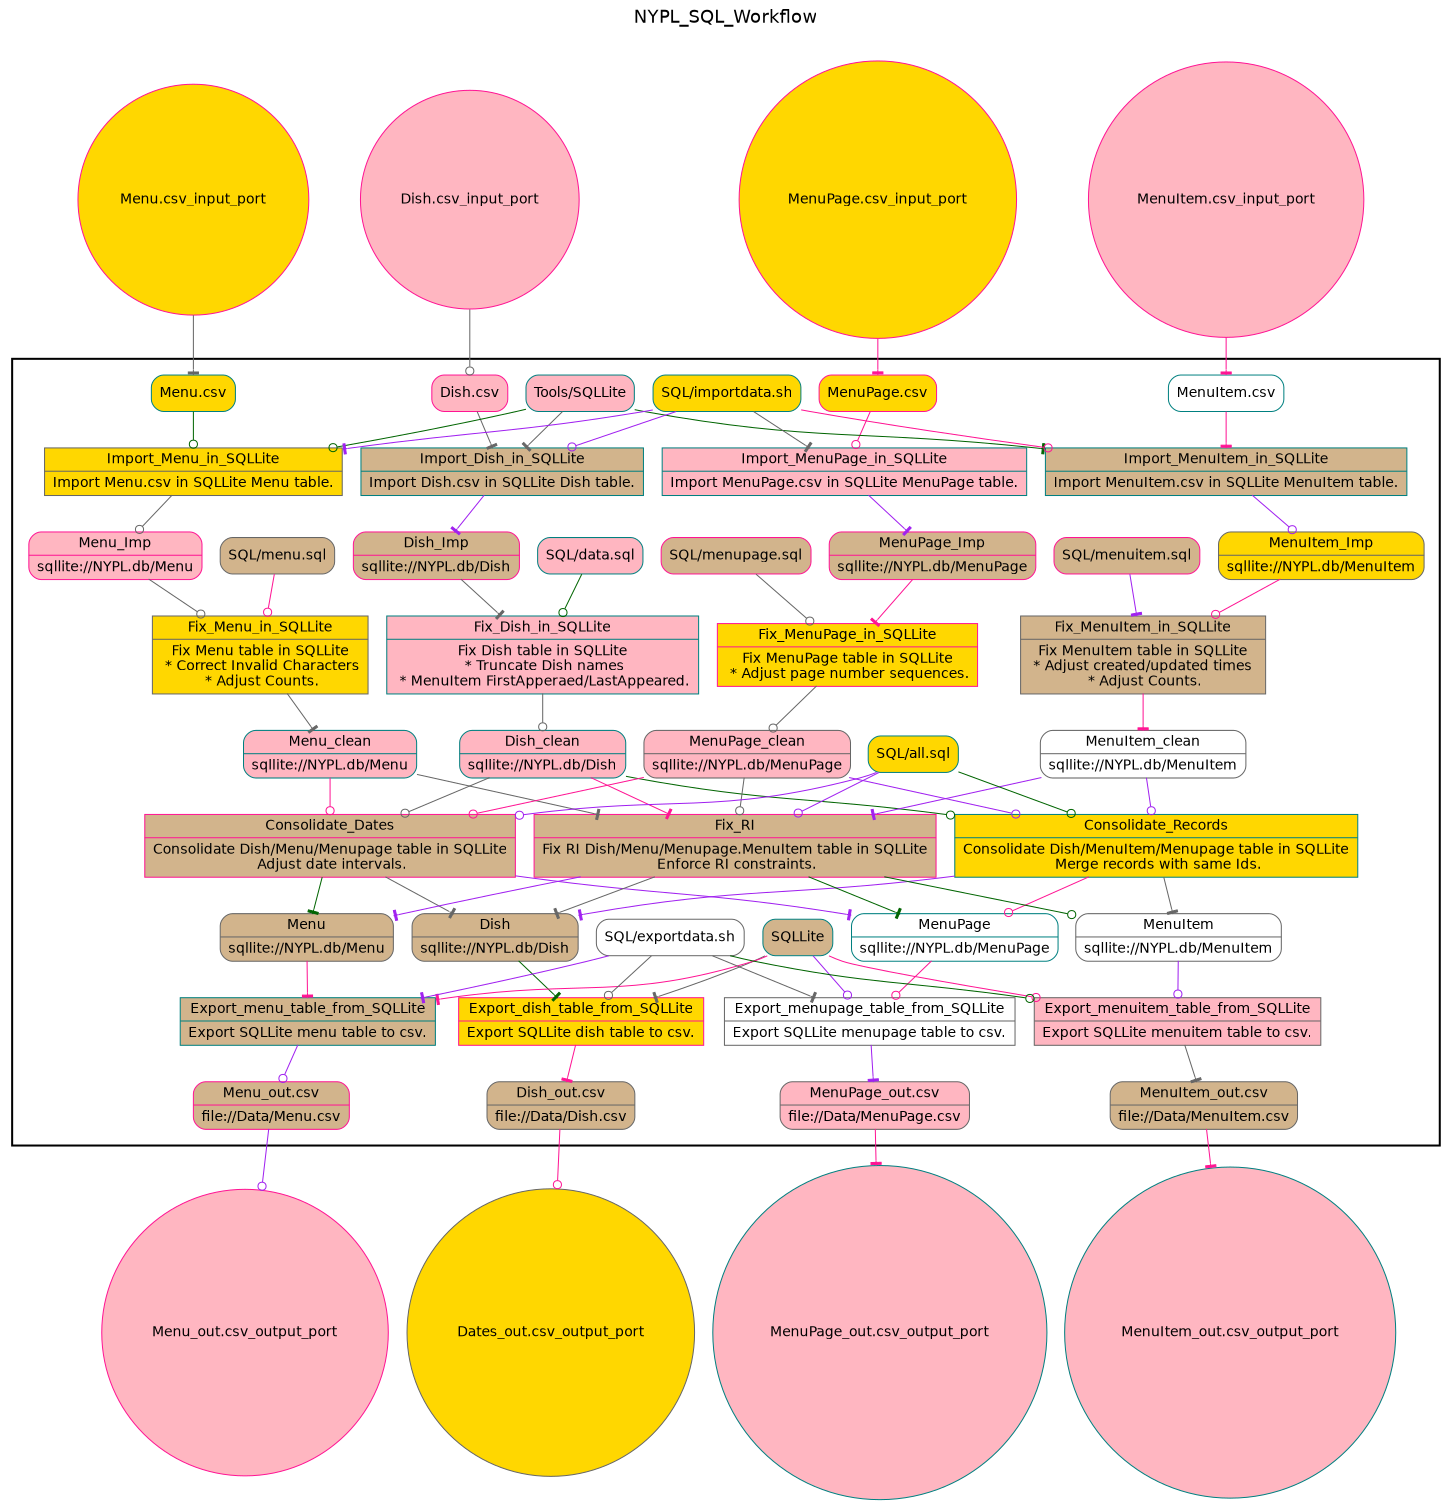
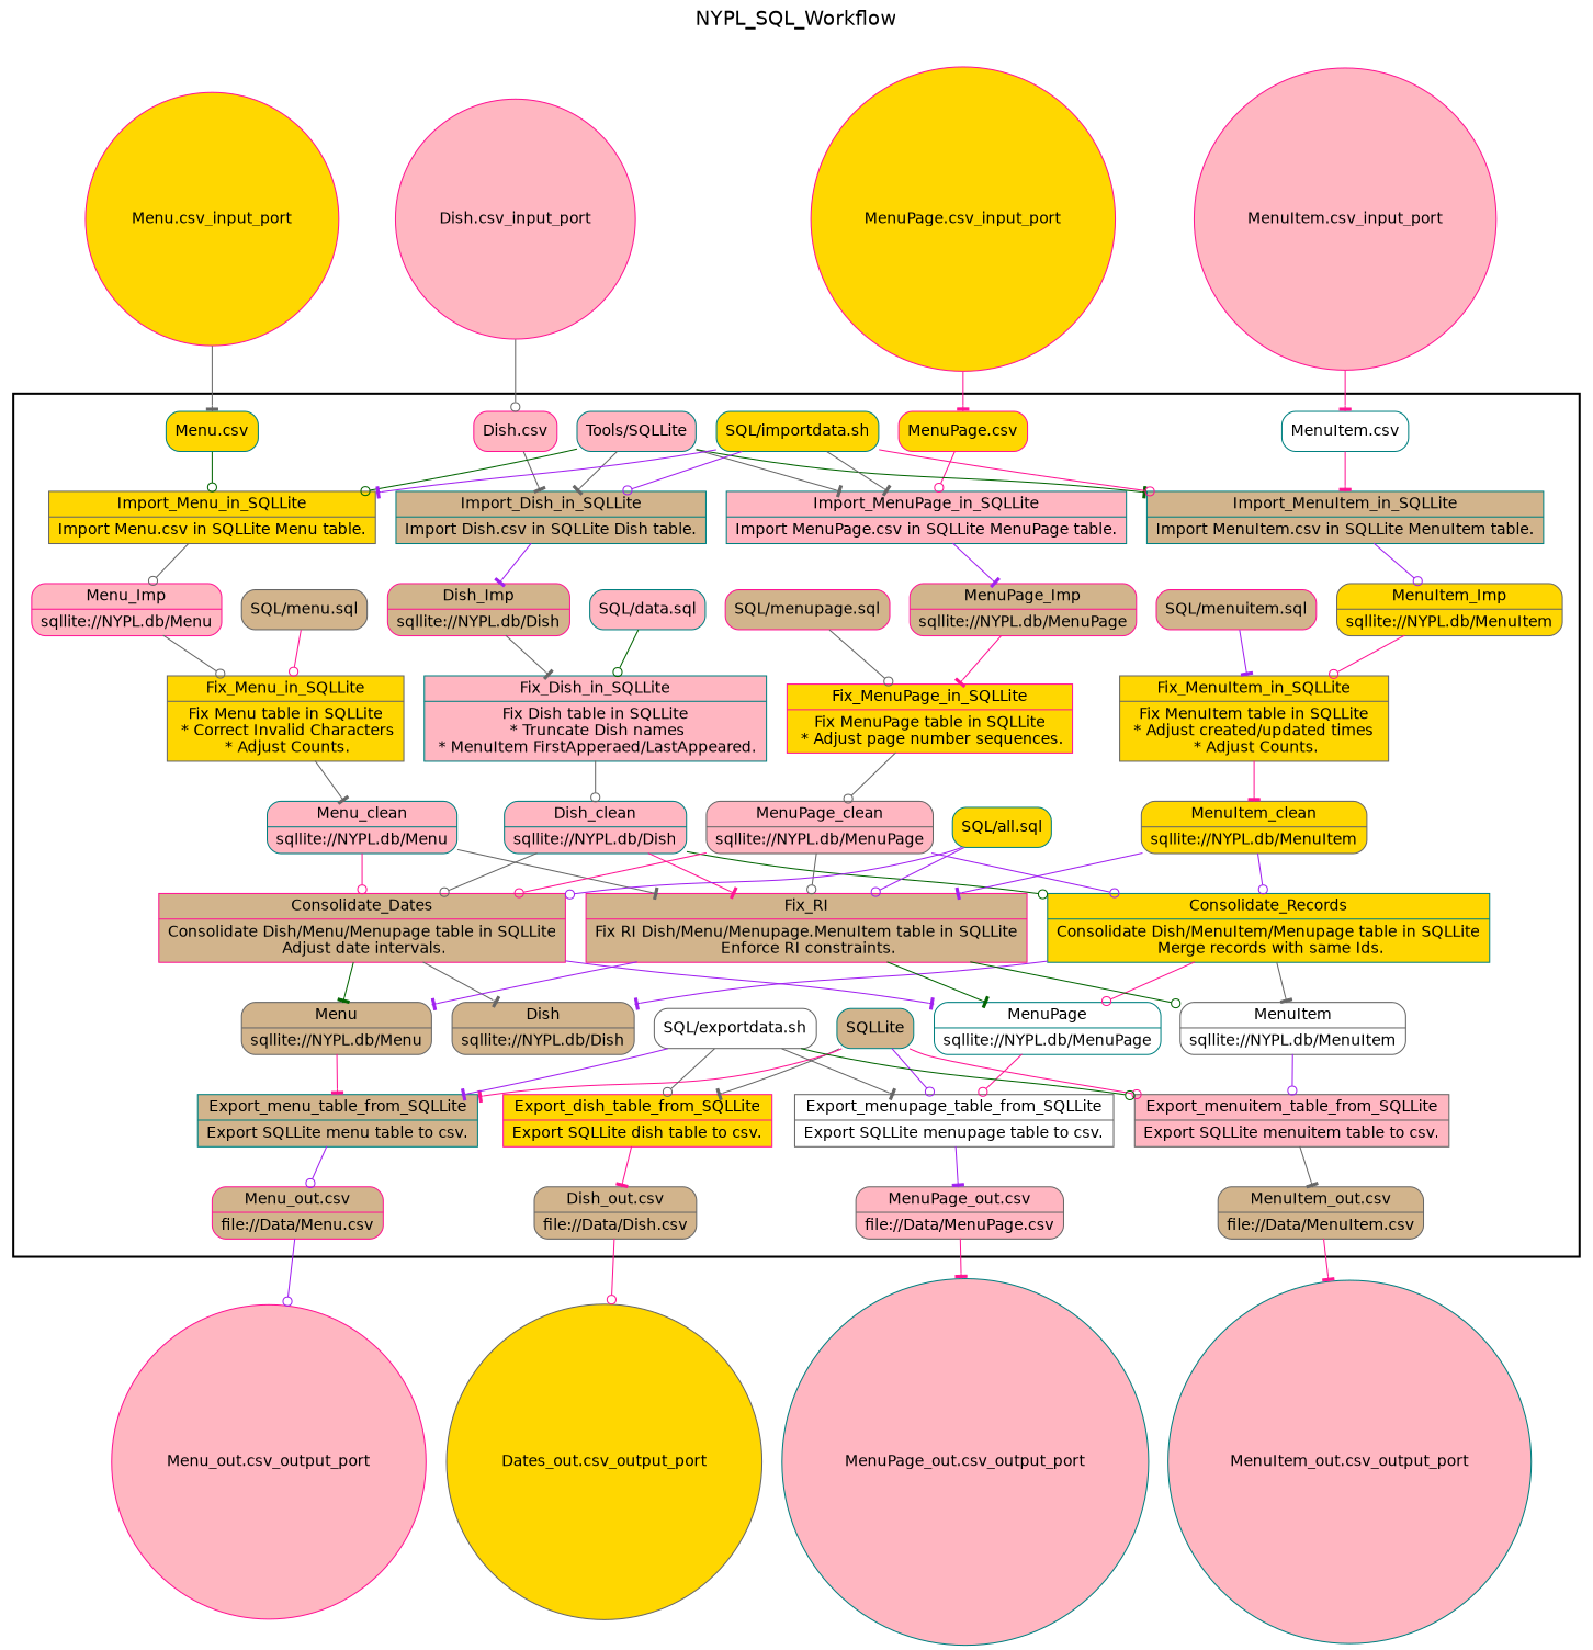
  digraph {
    fontname=Helvetica
    fontsize=18
    label=NYPL_SQL_Workflow
    labelloc=t
    rankdir=TB
    node [color=teal fillcolor=tan fontname=Helvetica peripheries=1 rankdir=LR shape=record style="rounded,filled"]
    edge [arrowhead=tee color=gray40]
    n1 [label="{<f0> Import_Dish_in_SQLLite |<f1> Import Dish.csv in SQLLite Dish table.}" style=filled]
    n2 [color=deeppink label="{<f0> Dish_Imp |<f1> sqllite\://NYPL.db/Dish}"]
    n3 [color=gray40 fillcolor=gold label="{<f0> Import_Menu_in_SQLLite |<f1> Import Menu.csv in SQLLite Menu table.}" style=filled]
    n4 [color=deeppink fillcolor=lightpink label="{<f0> Menu_Imp |<f1> sqllite\://NYPL.db/Menu}"]
    n5 [fillcolor=lightpink label="{<f0> Import_MenuPage_in_SQLLite |<f1> Import MenuPage.csv in SQLLite MenuPage table.}" style=filled]
    n6 [color=deeppink label="{<f0> MenuPage_Imp |<f1> sqllite\://NYPL.db/MenuPage}"]
    n7 [label="{<f0> Import_MenuItem_in_SQLLite |<f1> Import MenuItem.csv in SQLLite MenuItem table.}" style=filled]
    n8 [color=gray40 fillcolor=gold label="{<f0> MenuItem_Imp |<f1> sqllite\://NYPL.db/MenuItem}"]
    n9 [fillcolor=lightpink label="{<f0> Fix_Dish_in_SQLLite |<f1> Fix Dish table in SQLLite\n * Truncate Dish names\n * MenuItem FirstApperaed/LastAppeared.}" style=filled]
    n10 [fillcolor=lightpink label="{<f0> Dish_clean |<f1> sqllite\://NYPL.db/Dish}"]
    n11 [color=gray40 fillcolor=gold label="{<f0> Fix_Menu_in_SQLLite |<f1> Fix Menu table in SQLLite\n * Correct Invalid Characters\n * Adjust Counts.}" style=filled]
    n12 [fillcolor=lightpink label="{<f0> Menu_clean |<f1> sqllite\://NYPL.db/Menu}"]
-   n13 [color=gray40 label="{<f0> Fix_MenuItem_in_SQLLite |<f1> Fix MenuItem table in SQLLite\n * Adjust created/updated times \n * Adjust Counts.}" style=filled]
-   n14 [color=gray40 fillcolor=white label="{<f0> MenuItem_clean |<f1> sqllite\://NYPL.db/MenuItem}"]
+   n13 [color=gray40 fillcolor=gold label="{<f0> Fix_MenuItem_in_SQLLite |<f1> Fix MenuItem table in SQLLite\n * Adjust created/updated times \n * Adjust Counts.}" style=filled]
+   n14 [color=gray40 fillcolor=gold label="{<f0> MenuItem_clean |<f1> sqllite\://NYPL.db/MenuItem}"]
    n15 [color=deeppink fillcolor=gold label="{<f0> Fix_MenuPage_in_SQLLite |<f1> Fix MenuPage table in SQLLite\n * Adjust page number sequences.}" style=filled]
    n16 [color=gray40 fillcolor=lightpink label="{<f0> MenuPage_clean |<f1> sqllite\://NYPL.db/MenuPage}"]
    n17 [fillcolor=gold label="{<f0> Consolidate_Records |<f1> Consolidate Dish/MenuItem/Menupage table in SQLLite\n Merge records with same Ids.}" style=filled]
    n18 [color=gray40 label="{<f0> Dish |<f1> sqllite\://NYPL.db/Dish}"]
    n19 [color=gray40 fillcolor=white label="{<f0> MenuItem |<f1> sqllite\://NYPL.db/MenuItem}"]
    n20 [fillcolor=white label="{<f0> MenuPage |<f1> sqllite\://NYPL.db/MenuPage}"]
    n21 [color=deeppink label="{<f0> Consolidate_Dates |<f1> Consolidate Dish/Menu/Menupage table in SQLLite\n Adjust date intervals.}" style=filled]
    n22 [color=gray40 label="{<f0> Menu |<f1> sqllite\://NYPL.db/Menu}"]
    n23 [color=deeppink label="{<f0> Fix_RI |<f1> Fix RI Dish/Menu/Menupage.MenuItem table in SQLLite\n Enforce RI constraints.}" style=filled]
    n24 [color=deeppink fillcolor=gold label="{<f0> Export_dish_table_from_SQLLite |<f1> Export SQLLite dish table to csv.}" style=filled]
    n25 [color=gray40 label="{<f0> Dish_out.csv |<f1> file\://Data/Dish.csv}"]
    n26 [label="{<f0> Export_menu_table_from_SQLLite |<f1> Export SQLLite menu table to csv.}" style=filled]
    n27 [color=deeppink label="{<f0> Menu_out.csv |<f1> file\://Data/Menu.csv}"]
    n28 [color=gray40 fillcolor=lightpink label="{<f0> Export_menuitem_table_from_SQLLite |<f1> Export SQLLite menuitem table to csv.}" style=filled]
    n29 [color=gray40 label="{<f0> MenuItem_out.csv |<f1> file\://Data/MenuItem.csv}"]
    n30 [color=gray40 fillcolor=white label="{<f0> Export_menupage_table_from_SQLLite |<f1> Export SQLLite menupage table to csv.}" style=filled]
    n31 [color=gray40 fillcolor=lightpink label="{<f0> MenuPage_out.csv |<f1> file\://Data/MenuPage.csv}"]
    "Dish.csv" [color=deeppink fillcolor=lightpink shape=box rankdir=""]
    "Menu.csv" [fillcolor=gold shape=box rankdir=""]
    "MenuPage.csv" [color=deeppink fillcolor=gold shape=box rankdir=""]
    "MenuItem.csv" [fillcolor=white shape=box rankdir=""]
    "Tools/SQLLite" [fillcolor=lightpink shape=box rankdir=""]
    "SQL/importdata.sh" [fillcolor=gold shape=box rankdir=""]
    "SQL/data.sql" [fillcolor=lightpink shape=box rankdir=""]
    "SQL/menu.sql" [color=gray40 shape=box rankdir=""]
    "SQL/menuitem.sql" [color=deeppink shape=box rankdir=""]
    "SQL/menupage.sql" [color=deeppink shape=box rankdir=""]
    "SQL/all.sql" [fillcolor=gold shape=box rankdir=""]
    SQLLite [shape=box rankdir=""]
    "SQL/exportdata.sh" [color=gray40 fillcolor=white shape=box rankdir=""]
    n45 [color=gray40 fillcolor=gold label="Dates_out.csv_output_port" shape=circle width=0.2 rankdir=""]
    "Menu_out.csv_output_port" [color=deeppink fillcolor=lightpink shape=circle width=0.2 rankdir=""]
    "MenuItem_out.csv_output_port" [fillcolor=lightpink shape=circle width=0.2 rankdir=""]
    "MenuPage_out.csv_output_port" [fillcolor=lightpink shape=circle width=0.2 rankdir=""]
    "Dish.csv_input_port" [color=deeppink fillcolor=lightpink shape=circle width=0.2 rankdir=""]
    "Menu.csv_input_port" [color=deeppink fillcolor=gold shape=circle width=0.2 rankdir=""]
    "MenuItem.csv_input_port" [color=deeppink fillcolor=lightpink shape=circle width=0.2 rankdir=""]
    "MenuPage.csv_input_port" [color=deeppink fillcolor=gold shape=circle width=0.2 rankdir=""]
    subgraph cluster_1 {
      color=black
      label=""
      penwidth=2
      subgraph cluster_2 {
        color=black
        label=""
        penwidth=0
        n1
        n2
        n3
        n4
        n5
        n6
        n7
        n8
        n9
        n10
        n11
        n12
        n13
        n14
        n15
        n16
        n17
        n18
        n19
        n20
        n21
        n22
        n23
        n24
        n25
        n26
        n27
        n28
        n29
        n30
        n31
        "Dish.csv"
        "Menu.csv"
        "MenuPage.csv"
        "MenuItem.csv"
        "Tools/SQLLite"
        "SQL/importdata.sh"
        "SQL/data.sql"
        "SQL/menu.sql"
        "SQL/menuitem.sql"
        "SQL/menupage.sql"
        "SQL/all.sql"
        SQLLite
        "SQL/exportdata.sh"
      }
    }
    n1 -> n2 [color=purple]
    n2 -> n9
    n3 -> n4 [arrowhead=odot]
    n4 -> n11 [arrowhead=odot]
    n5 -> n6 [color=purple]
    n6 -> n15 [color=deeppink]
    n7 -> n8 [arrowhead=odot color=purple]
    n8 -> n13 [arrowhead=odot color=deeppink]
    n9 -> n10 [arrowhead=odot]
    n10 -> n17 [arrowhead=odot color=darkgreen]
    n10 -> n21 [arrowhead=odot]
    n10 -> n23 [color=deeppink]
    n11 -> n12
    n12 -> n21 [arrowhead=odot color=deeppink]
    n12 -> n23
    n13 -> n14 [color=deeppink]
    n14 -> n17 [arrowhead=odot color=purple]
    n14 -> n23 [color=purple]
    n15 -> n16 [arrowhead=odot]
    n16 -> n17 [arrowhead=odot color=purple]
    n16 -> n21 [arrowhead=odot color=deeppink]
    n16 -> n23 [arrowhead=odot]
    n17 -> n18 [color=purple]
    n17 -> n19
    n17 -> n20 [arrowhead=odot color=deeppink]
-   n18 -> n24 [color=darkgreen]
    n19 -> n28 [arrowhead=odot color=purple]
    n20 -> n30 [arrowhead=odot color=deeppink]
    n21 -> n18
    n21 -> n20 [color=purple]
    n21 -> n22 [color=darkgreen]
    n22 -> n26 [color=deeppink]
-   n23 -> n18
    n23 -> n19 [arrowhead=odot color=darkgreen]
    n23 -> n20 [color=darkgreen]
    n23 -> n22 [color=purple]
    n24 -> n25 [color=deeppink]
    n25 -> n45 [arrowhead=odot color=deeppink]
    n26 -> n27 [arrowhead=odot color=purple]
    n27 -> "Menu_out.csv_output_port" [arrowhead=odot color=purple]
    n28 -> n29
    n29 -> "MenuItem_out.csv_output_port" [color=deeppink]
    n30 -> n31 [color=purple]
    n31 -> "MenuPage_out.csv_output_port" [color=deeppink]
    "Dish.csv" -> n1
    "Menu.csv" -> n3 [arrowhead=odot color=darkgreen]
    "MenuPage.csv" -> n5 [arrowhead=odot color=deeppink]
    "MenuItem.csv" -> n7 [color=deeppink]
    "Tools/SQLLite" -> n1
    "Tools/SQLLite" -> n3 [arrowhead=odot color=darkgreen]
+   "Tools/SQLLite" -> n5
    "Tools/SQLLite" -> n7 [color=darkgreen]
    "SQL/importdata.sh" -> n1 [arrowhead=odot color=purple]
    "SQL/importdata.sh" -> n3 [color=purple]
    "SQL/importdata.sh" -> n5
    "SQL/importdata.sh" -> n7 [arrowhead=odot color=deeppink]
    "SQL/data.sql" -> n9 [arrowhead=odot color=darkgreen]
    "SQL/menu.sql" -> n11 [arrowhead=odot color=deeppink]
    "SQL/menuitem.sql" -> n13 [color=purple]
    "SQL/menupage.sql" -> n15 [arrowhead=odot]
-   "SQL/all.sql" -> n17 [arrowhead=odot color=darkgreen]
    "SQL/all.sql" -> n21 [arrowhead=odot color=purple]
    "SQL/all.sql" -> n23 [arrowhead=odot color=purple]
    SQLLite -> n24
    SQLLite -> n26 [color=deeppink]
    SQLLite -> n28 [arrowhead=odot color=deeppink]
    SQLLite -> n30 [arrowhead=odot color=purple]
    "SQL/exportdata.sh" -> n24 [arrowhead=odot]
    "SQL/exportdata.sh" -> n26 [color=purple]
    "SQL/exportdata.sh" -> n28 [arrowhead=odot color=darkgreen]
    "SQL/exportdata.sh" -> n30
    "Dish.csv_input_port" -> "Dish.csv" [arrowhead=odot]
    "Menu.csv_input_port" -> "Menu.csv"
    "MenuItem.csv_input_port" -> "MenuItem.csv" [color=deeppink]
    "MenuPage.csv_input_port" -> "MenuPage.csv" [color=deeppink]
  }
